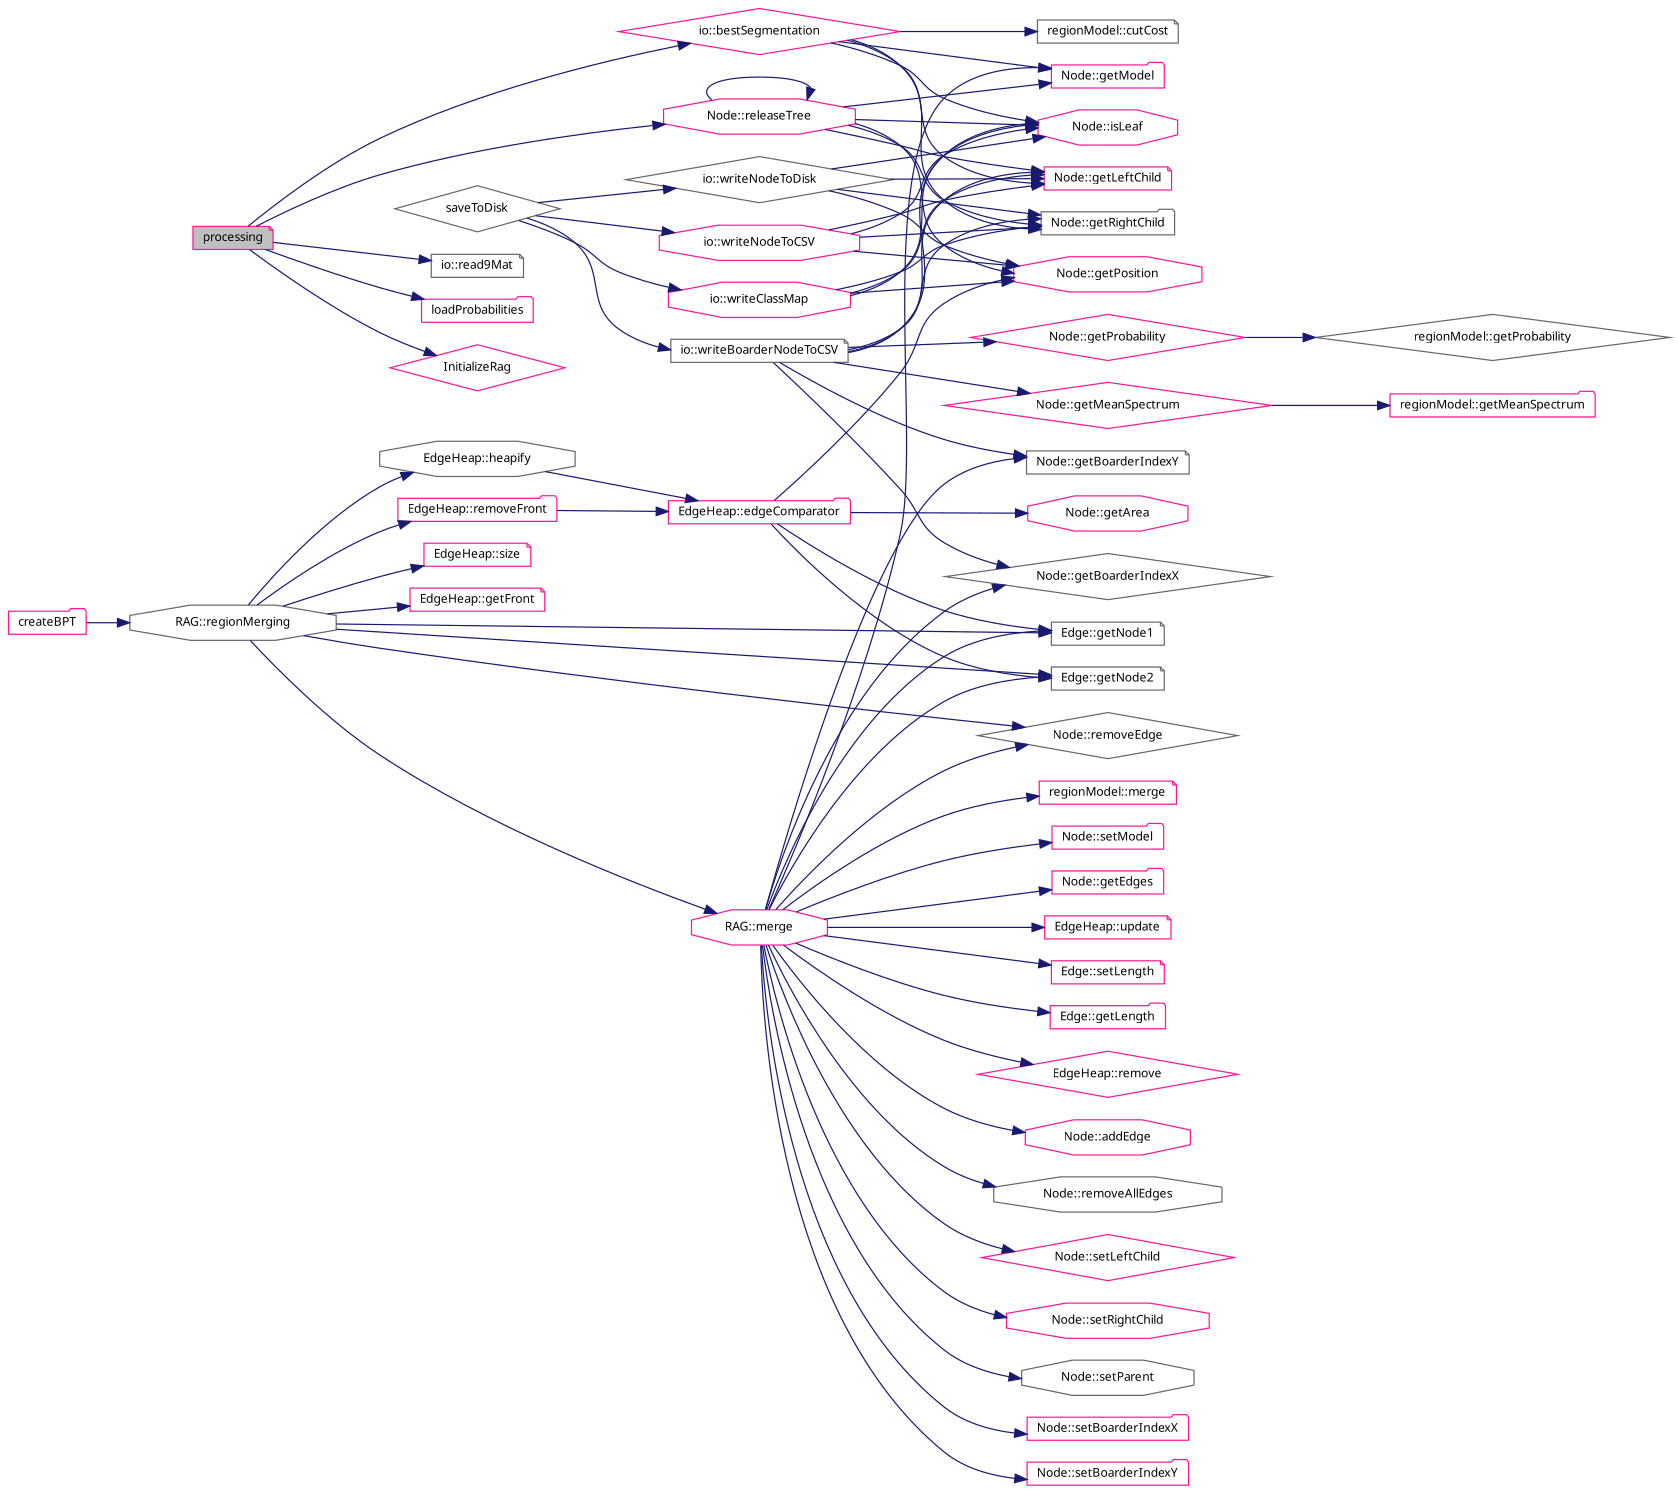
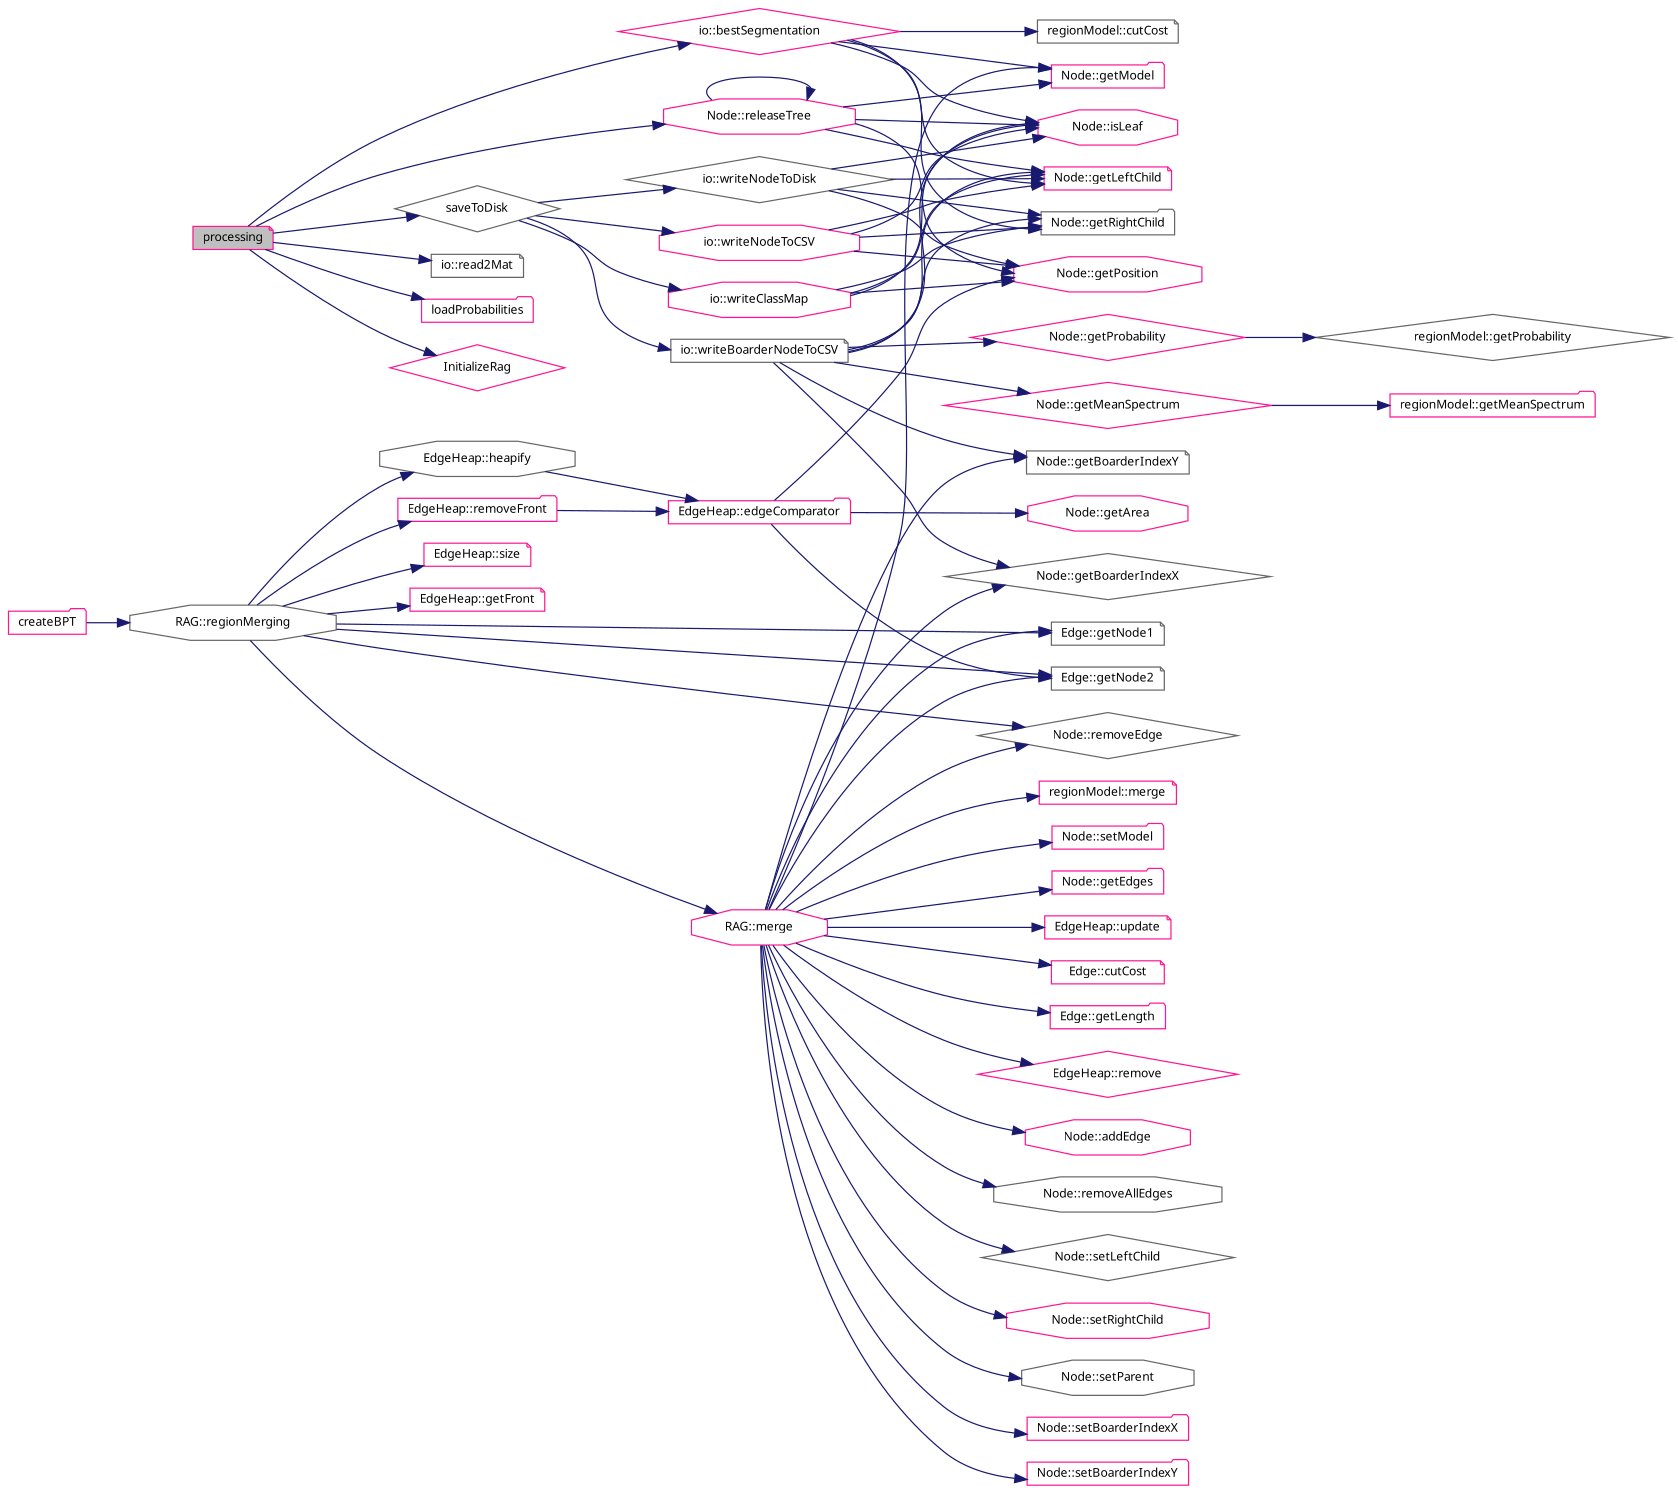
  digraph {
    fontname="Noto Sans"
    rankdir=LR
    node [color=deeppink fillcolor=white fontname="Noto Sans" fontsize=10 shape=note style=filled]
    edge [color=midnightblue fontname="Noto Sans" fontsize=10 labelfontname=Helvetica labelfontsize=10 style=solid]
    n1 [fillcolor=grey75 fontcolor=black height=0.2 label=processing width=0.4]
    n2 [height=0.2 label=loadProbabilities shape=folder width=0.4]
    n3 [height=0.2 label=InitializeRag shape=diamond width=0.4]
    n4 [height=0.2 label="io::bestSegmentation" shape=diamond width=0.4]
    n5 [color=gray40 height=0.2 label=saveToDisk shape=diamond width=0.4]
    n6 [height=0.2 label="Node::releaseTree" shape=octagon width=0.4]
-   n7 [color=gray40 height=0.2 label="io::read9Mat" width=0.4]
+   n7 [color=gray40 height=0.2 label="io::read2Mat" width=0.4]
    n8 [height=0.2 label=createBPT shape=folder width=0.4]
    n9 [color=gray40 height=0.2 label="RAG::regionMerging" shape=octagon width=0.4]
    n10 [height=0.2 label="Node::getModel" shape=folder width=0.4]
    n11 [height=0.2 label="Node::isLeaf" shape=octagon width=0.4]
    n12 [height=0.2 label="Node::getLeftChild" width=0.4]
    n13 [color=gray40 height=0.2 label="Node::getRightChild" shape=folder width=0.4]
    n14 [color=gray40 height=0.2 label="regionModel::cutCost" width=0.4]
    n15 [color=gray40 height=0.2 label="io::writeNodeToDisk" shape=diamond width=0.4]
    n16 [height=0.2 label="io::writeNodeToCSV" shape=octagon width=0.4]
    n17 [height=0.2 label="io::writeClassMap" shape=octagon width=0.4]
    n18 [color=gray40 height=0.2 label="io::writeBoarderNodeToCSV" width=0.4]
    n19 [height=0.2 label="Node::getPosition" shape=octagon width=0.4]
    n20 [color=gray40 height=0.2 label="EdgeHeap::heapify" shape=octagon width=0.4]
    n21 [color=gray40 height=0.2 label="Edge::getNode1" width=0.4]
    n22 [color=gray40 height=0.2 label="Edge::getNode2" width=0.4]
    n23 [height=0.2 label="EdgeHeap::size" width=0.4]
    n24 [height=0.2 label="EdgeHeap::getFront" width=0.4]
    n25 [height=0.2 label="EdgeHeap::removeFront" shape=folder width=0.4]
    n26 [color=gray40 height=0.2 label="Node::removeEdge" shape=diamond width=0.4]
    n27 [height=0.2 label="RAG::merge" shape=octagon width=0.4]
    n28 [height=0.2 label="EdgeHeap::edgeComparator" shape=folder width=0.4]
-   n29 [height=0.2 label="Node::setLeftChild" shape=diamond width=0.4]
+   n29 [color=gray40 height=0.2 label="Node::setLeftChild" shape=diamond width=0.4]
    n30 [height=0.2 label="Node::setRightChild" shape=octagon width=0.4]
    n31 [color=gray40 height=0.2 label="Node::setParent" shape=octagon width=0.4]
    n32 [color=gray40 height=0.2 label="Node::getBoarderIndexX" shape=diamond width=0.4]
    n33 [height=0.2 label="Node::setBoarderIndexX" shape=folder width=0.4]
    n34 [color=gray40 height=0.2 label="Node::getBoarderIndexY" width=0.4]
    n35 [height=0.2 label="Node::setBoarderIndexY" shape=folder width=0.4]
    n36 [height=0.2 label="regionModel::merge" width=0.4]
    n37 [height=0.2 label="Node::setModel" shape=folder width=0.4]
    n38 [height=0.2 label="Node::getEdges" shape=folder width=0.4]
    n39 [height=0.2 label="EdgeHeap::update" width=0.4]
-   n40 [height=0.2 label="Edge::setLength" width=0.4]
+   n40 [height=0.2 label="Edge::cutCost" width=0.4]
    n41 [height=0.2 label="Edge::getLength" shape=folder width=0.4]
    n42 [height=0.2 label="EdgeHeap::remove" shape=diamond width=0.4]
    n43 [height=0.2 label="Node::addEdge" shape=octagon width=0.4]
    n44 [color=gray40 height=0.2 label="Node::removeAllEdges" shape=octagon width=0.4]
    n45 [height=0.2 label="Node::getArea" shape=octagon width=0.4]
    n46 [height=0.2 label="Node::getMeanSpectrum" shape=diamond width=0.4]
    n47 [height=0.2 label="Node::getProbability" shape=diamond width=0.4]
    n48 [height=0.2 label="regionModel::getMeanSpectrum" shape=folder width=0.4]
    n49 [color=gray40 height=0.2 label="regionModel::getProbability" shape=diamond width=0.4]
    n1 -> n2
    n1 -> n3
    n1 -> n4
+   n1 -> n5
    n1 -> n6
    n1 -> n7
    n4 -> n10
    n4 -> n11
    n4 -> n12
    n4 -> n13
    n4 -> n14
    n5 -> n15
    n5 -> n16
    n5 -> n17
    n5 -> n18
    n6 -> n6
    n6 -> n10
    n6 -> n11
    n6 -> n12
-   n6 -> n13
    n6 -> n19
    n8 -> n9
    n9 -> n20
    n9 -> n21
    n9 -> n22
    n9 -> n23
    n9 -> n24
    n9 -> n25
    n9 -> n26
    n9 -> n27
    n15 -> n11
    n15 -> n12
    n15 -> n13
    n15 -> n19
    n16 -> n11
    n16 -> n12
    n16 -> n13
    n16 -> n19
    n17 -> n11
    n17 -> n12
    n17 -> n13
    n17 -> n19
    n18 -> n11
    n18 -> n12
    n18 -> n13
    n18 -> n32
    n18 -> n34
    n18 -> n46
    n18 -> n47
    n20 -> n28
    n25 -> n28
    n27 -> n10
    n27 -> n21
    n27 -> n22
    n27 -> n26
    n27 -> n29
    n27 -> n30
    n27 -> n31
    n27 -> n32
    n27 -> n33
    n27 -> n34
    n27 -> n35
    n27 -> n36
    n27 -> n37
    n27 -> n38
    n27 -> n39
    n27 -> n40
    n27 -> n41
    n27 -> n42
    n27 -> n43
    n27 -> n44
    n28 -> n19
-   n28 -> n21
    n28 -> n22
    n28 -> n45
    n46 -> n48
    n47 -> n49
  }
